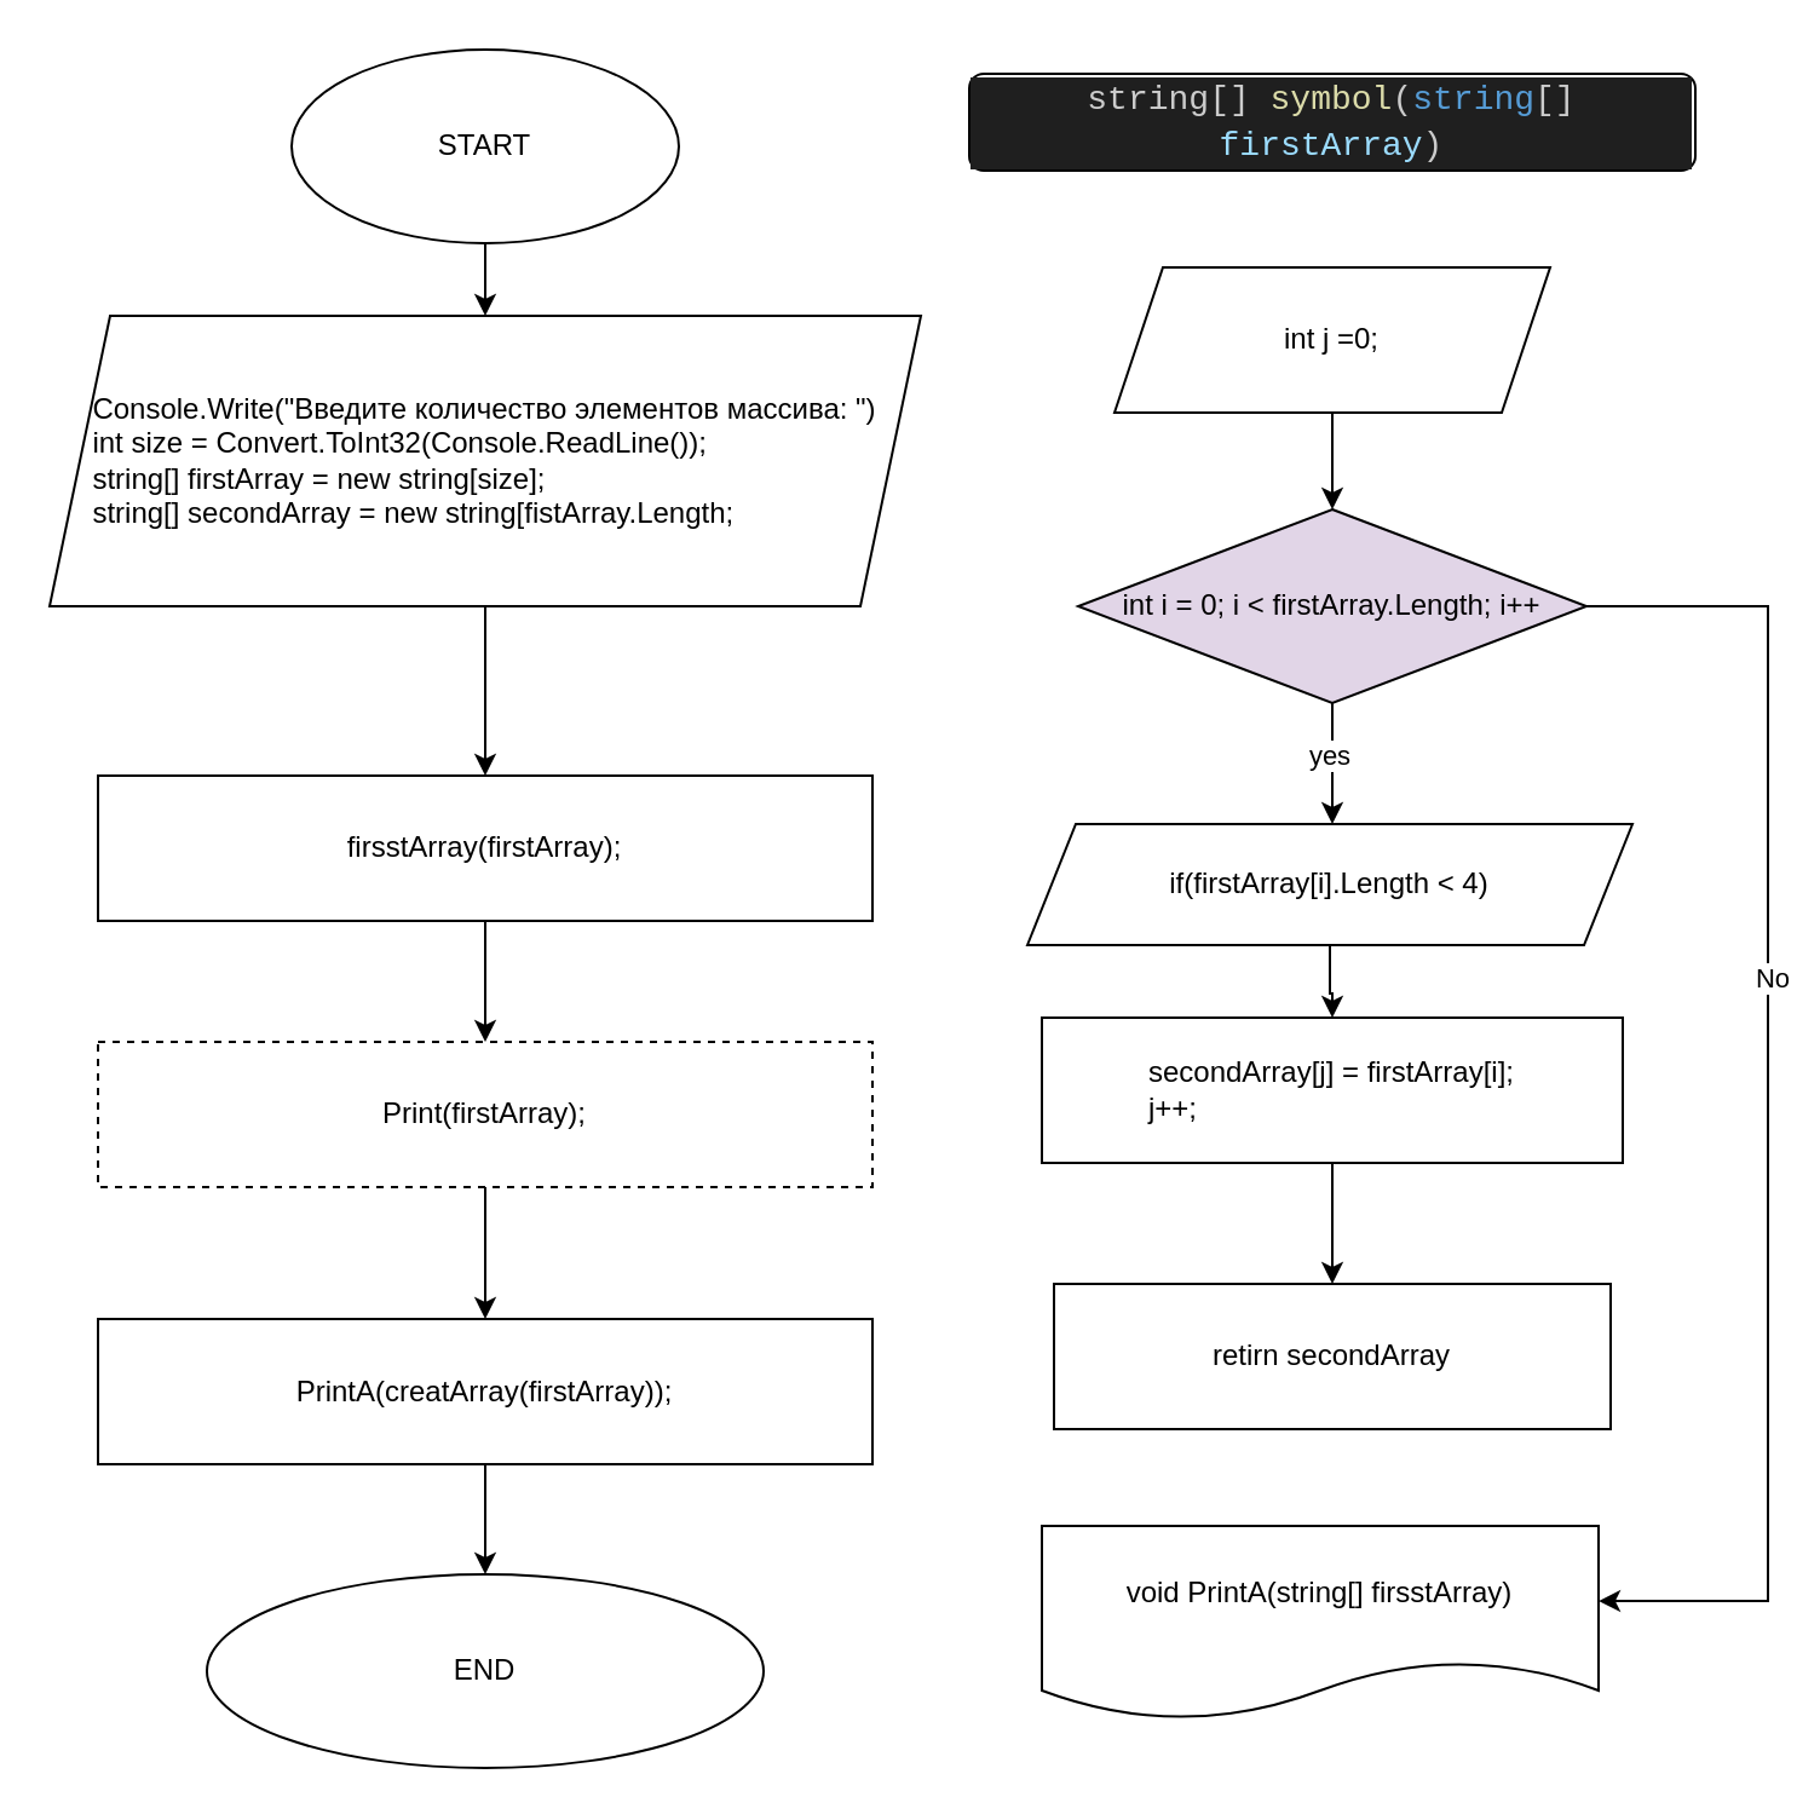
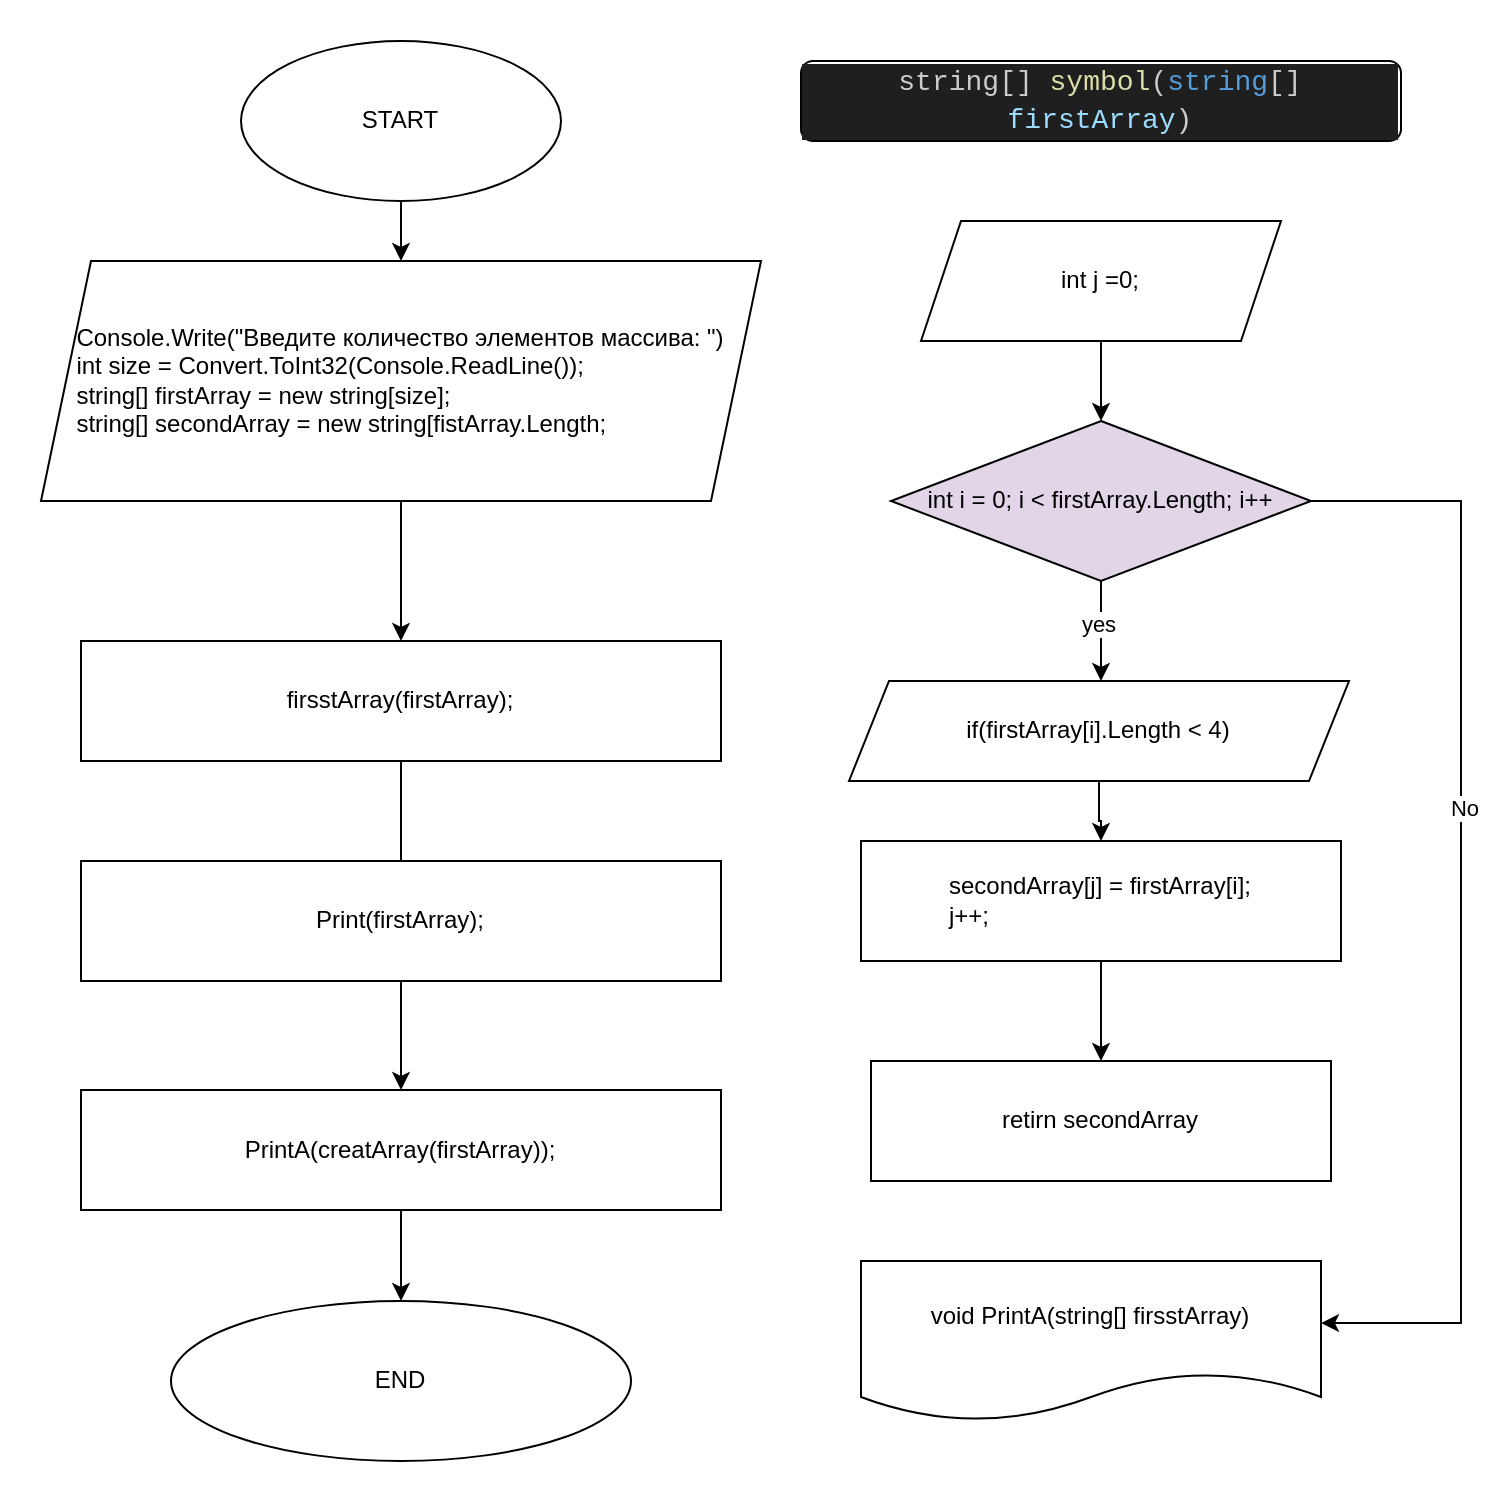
  <mxCell id="0" />
  <mxCell id="1" parent="0" />
  <mxCell id="2" style="edgeStyle=orthogonalEdgeStyle;rounded=0;orthogonalLoop=1;jettySize=auto;html=1;exitX=0.5;exitY=1;exitDx=0;exitDy=0;entryX=0.5;entryY=0;entryDx=0;entryDy=0;" edge="1" parent="1" source="3" target="5"><mxGeometry relative="1" as="geometry" /></mxCell>
  <mxCell id="3" value="START" style="ellipse;whiteSpace=wrap;html=1;" vertex="1" parent="1"><mxGeometry x="120" y="20" width="160" height="80" as="geometry" /></mxCell>
  <mxCell id="4" style="edgeStyle=orthogonalEdgeStyle;rounded=0;orthogonalLoop=1;jettySize=auto;html=1;entryX=0.5;entryY=0;entryDx=0;entryDy=0;" edge="1" parent="1" source="5" target="7"><mxGeometry relative="1" as="geometry" /></mxCell>
  <mxCell id="5" value="&lt;div style=&quot;text-align: left;&quot;&gt;&lt;span style=&quot;background-color: initial;&quot;&gt;Console.Write(&quot;Введите количество элементов массива: &quot;)&lt;/span&gt;&lt;/div&gt;&lt;div style=&quot;text-align: left;&quot;&gt;&lt;span style=&quot;background-color: initial;&quot;&gt;int size = Convert.ToInt32(Console.ReadLine());&lt;/span&gt;&lt;/div&gt;&lt;div style=&quot;text-align: left;&quot;&gt;&lt;span style=&quot;background-color: initial;&quot;&gt;string[] firstArray = new string[size];&lt;/span&gt;&lt;/div&gt;&lt;div style=&quot;text-align: left;&quot;&gt;&lt;span style=&quot;background-color: initial;&quot;&gt;string[] secondArray = new string[fistArray.Length;&lt;/span&gt;&lt;/div&gt;" style="shape=parallelogram;perimeter=parallelogramPerimeter;whiteSpace=wrap;html=1;fixedSize=1;size=25;" vertex="1" parent="1"><mxGeometry x="20" y="130" width="360" height="120" as="geometry" /></mxCell>
- <mxCell id="6" style="edgeStyle=orthogonalEdgeStyle;rounded=0;orthogonalLoop=1;jettySize=auto;html=1;exitX=0.5;exitY=1;exitDx=0;exitDy=0;" edge="1" parent="1" source="7" target="9"><mxGeometry relative="1" as="geometry" /></mxCell>
+ <mxCell id="6" style="edgeStyle=orthogonalEdgeStyle;rounded=0;orthogonalLoop=1;jettySize=auto;html=1;exitX=0.5;exitY=1;exitDx=0;exitDy=0;endArrow=none;" edge="1" parent="1" source="7" target="9"><mxGeometry relative="1" as="geometry" /></mxCell>
  <mxCell id="7" value="firsstArray(firstArray);" style="rounded=0;whiteSpace=wrap;html=1;" vertex="1" parent="1"><mxGeometry x="40" y="320" width="320" height="60" as="geometry" /></mxCell>
  <mxCell id="8" style="edgeStyle=orthogonalEdgeStyle;rounded=0;orthogonalLoop=1;jettySize=auto;html=1;entryX=0.5;entryY=0;entryDx=0;entryDy=0;" edge="1" parent="1" source="9" target="11"><mxGeometry relative="1" as="geometry" /></mxCell>
- <mxCell id="9" value="Print(firstArray);" style="rounded=0;whiteSpace=wrap;html=1;dashed=1;" vertex="1" parent="1"><mxGeometry x="40" y="430" width="320" height="60" as="geometry" /></mxCell>
+ <mxCell id="9" value="Print(firstArray);" style="rounded=0;whiteSpace=wrap;html=1;" vertex="1" parent="1"><mxGeometry x="40" y="430" width="320" height="60" as="geometry" /></mxCell>
  <mxCell id="10" style="edgeStyle=orthogonalEdgeStyle;rounded=0;orthogonalLoop=1;jettySize=auto;html=1;entryX=0.5;entryY=0;entryDx=0;entryDy=0;" edge="1" parent="1" source="11" target="12"><mxGeometry relative="1" as="geometry" /></mxCell>
  <mxCell id="11" value="PrintA(creatArray(firstArray));" style="rounded=0;whiteSpace=wrap;html=1;" vertex="1" parent="1"><mxGeometry x="40" y="544.5" width="320" height="60" as="geometry" /></mxCell>
  <mxCell id="12" value="END" style="ellipse;whiteSpace=wrap;html=1;" vertex="1" parent="1"><mxGeometry x="85" y="650" width="230" height="80" as="geometry" /></mxCell>
  <mxCell id="13" value="&lt;div style=&quot;color: rgb(204, 204, 204); background-color: rgb(31, 31, 31); font-family: Consolas, &amp;quot;Courier New&amp;quot;, monospace; font-size: 14px; line-height: 19px;&quot;&gt;string[] &lt;span style=&quot;color: #dcdcaa;&quot;&gt;symbol&lt;/span&gt;(&lt;span style=&quot;color: #569cd6;&quot;&gt;string&lt;/span&gt;[] &lt;span style=&quot;color: #9cdcfe;&quot;&gt;firstArray&lt;/span&gt;)&lt;/div&gt;" style="rounded=1;whiteSpace=wrap;html=1;" vertex="1" parent="1"><mxGeometry x="400" y="30" width="300" height="40" as="geometry" /></mxCell>
  <mxCell id="14" style="edgeStyle=orthogonalEdgeStyle;rounded=0;orthogonalLoop=1;jettySize=auto;html=1;entryX=0.5;entryY=0;entryDx=0;entryDy=0;" edge="1" parent="1" source="15" target="18"><mxGeometry relative="1" as="geometry" /></mxCell>
  <mxCell id="15" value="int j =0;" style="shape=parallelogram;perimeter=parallelogramPerimeter;whiteSpace=wrap;html=1;fixedSize=1;" vertex="1" parent="1"><mxGeometry x="460" y="110" width="180" height="60" as="geometry" /></mxCell>
  <mxCell id="16" value="" style="edgeStyle=orthogonalEdgeStyle;rounded=0;orthogonalLoop=1;jettySize=auto;html=1;" edge="1" parent="1" source="18" target="20"><mxGeometry relative="1" as="geometry"><Array as="points"><mxPoint x="550" y="330" /><mxPoint x="550" y="330" /></Array></mxGeometry></mxCell>
  <mxCell id="17" value="yes" style="edgeLabel;html=1;align=center;verticalAlign=middle;resizable=0;points=[];" vertex="1" connectable="0" parent="16"><mxGeometry x="-0.16" y="-2" relative="1" as="geometry"><mxPoint as="offset" /></mxGeometry></mxCell>
  <mxCell id="18" value="int i = 0; i &amp;lt; firstArray.Length; i++" style="rhombus;whiteSpace=wrap;html=1;fillColor=#e1d5e7;" vertex="1" parent="1"><mxGeometry x="445" y="210" width="210" height="80" as="geometry" /></mxCell>
  <mxCell id="19" value="" style="edgeStyle=orthogonalEdgeStyle;rounded=0;orthogonalLoop=1;jettySize=auto;html=1;" edge="1" parent="1" source="20" target="22"><mxGeometry relative="1" as="geometry" /></mxCell>
  <mxCell id="20" value="if(firstArray[i].Length &amp;lt; 4)" style="shape=parallelogram;perimeter=parallelogramPerimeter;whiteSpace=wrap;html=1;fixedSize=1;" vertex="1" parent="1"><mxGeometry x="424" y="340" width="250" height="50" as="geometry" /></mxCell>
  <mxCell id="21" value="" style="edgeStyle=orthogonalEdgeStyle;rounded=0;orthogonalLoop=1;jettySize=auto;html=1;" edge="1" parent="1" source="22" target="23"><mxGeometry relative="1" as="geometry" /></mxCell>
  <mxCell id="22" value="&lt;div style=&quot;text-align: left;&quot;&gt;&lt;span style=&quot;background-color: initial;&quot;&gt;secondArray[j] = firstArray[i];&lt;/span&gt;&lt;/div&gt;&lt;div style=&quot;text-align: left;&quot;&gt;&lt;span style=&quot;background-color: initial;&quot;&gt;j++;&lt;/span&gt;&lt;/div&gt;" style="rounded=0;whiteSpace=wrap;html=1;" vertex="1" parent="1"><mxGeometry x="430" y="420" width="240" height="60" as="geometry" /></mxCell>
  <mxCell id="23" value="retirn secondArray" style="rounded=0;whiteSpace=wrap;html=1;" vertex="1" parent="1"><mxGeometry x="435" y="530" width="230" height="60" as="geometry" /></mxCell>
  <mxCell id="24" value="void PrintA(string[] firsstArray)" style="shape=document;whiteSpace=wrap;html=1;boundedLbl=1;" vertex="1" parent="1"><mxGeometry x="430" y="630" width="230" height="80" as="geometry" /></mxCell>
  <mxCell id="25" style="edgeStyle=orthogonalEdgeStyle;rounded=0;orthogonalLoop=1;jettySize=auto;html=1;entryX=1;entryY=0.388;entryDx=0;entryDy=0;entryPerimeter=0;" edge="1" parent="1" source="18" target="24"><mxGeometry relative="1" as="geometry"><Array as="points"><mxPoint x="730" y="250" /><mxPoint x="730" y="661" /></Array></mxGeometry></mxCell>
  <mxCell id="26" value="No&lt;br&gt;" style="edgeLabel;html=1;align=center;verticalAlign=middle;resizable=0;points=[];" vertex="1" connectable="0" parent="25"><mxGeometry x="-0.18" y="1" relative="1" as="geometry"><mxPoint as="offset" /></mxGeometry></mxCell>
